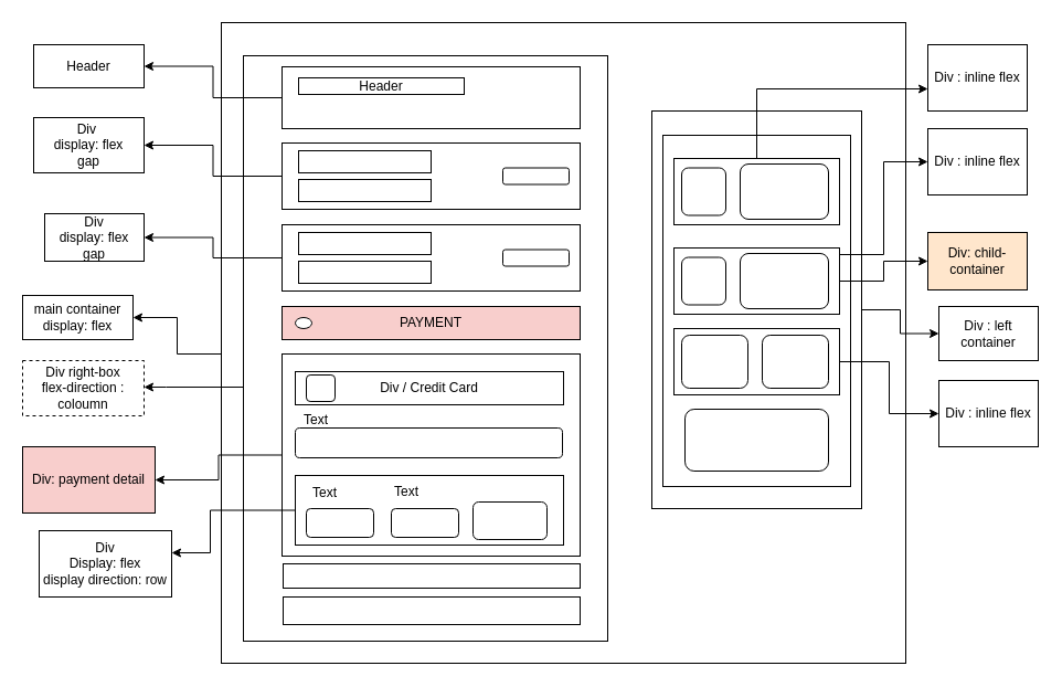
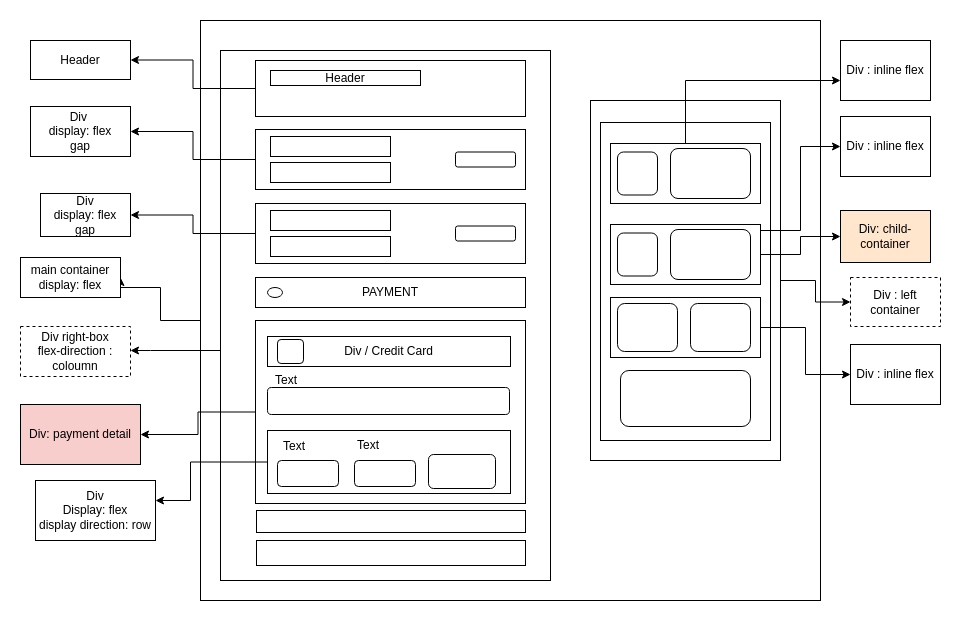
  <mxCell id="0" />
  <mxCell id="1" parent="0" />
  <mxCell id="2" value="" style="edgeStyle=orthogonalEdgeStyle;rounded=0;orthogonalLoop=1;jettySize=auto;html=1;entryX=1;entryY=0.5;entryDx=0;entryDy=0;" parent="1" source="3" edge="1" target="4"><mxGeometry relative="1" as="geometry"><mxPoint x="120" y="325" as="targetPoint" /><Array as="points"><mxPoint x="160" y="320" /><mxPoint x="160" y="287" /></Array></mxGeometry></mxCell>
  <mxCell id="3" value="" style="rounded=0;whiteSpace=wrap;html=1;" parent="1" vertex="1"><mxGeometry x="200" y="20" width="620" height="580" as="geometry" /></mxCell>
- <mxCell id="4" value="main container&lt;br&gt;display: flex" style="rounded=0;whiteSpace=wrap;html=1;" parent="1" vertex="1"><mxGeometry x="20" y="267" width="100" height="40" as="geometry" /></mxCell>
+ <mxCell id="4" value="main container&lt;br&gt;display: flex" style="rounded=0;whiteSpace=wrap;html=1;" parent="1" vertex="1"><mxGeometry x="20" y="257" width="100" height="40" as="geometry" /></mxCell>
  <mxCell id="5" style="edgeStyle=orthogonalEdgeStyle;rounded=0;orthogonalLoop=1;jettySize=auto;html=1;" parent="1" source="6" target="11" edge="1"><mxGeometry relative="1" as="geometry"><mxPoint x="150" y="410" as="targetPoint" /><Array as="points"><mxPoint x="150" y="350" /><mxPoint x="150" y="350" /></Array></mxGeometry></mxCell>
  <mxCell id="6" value="" style="rounded=0;whiteSpace=wrap;html=1;" parent="1" vertex="1"><mxGeometry x="220" y="50" width="330" height="530" as="geometry" /></mxCell>
  <mxCell id="7" style="edgeStyle=orthogonalEdgeStyle;rounded=0;orthogonalLoop=1;jettySize=auto;html=1;entryX=0;entryY=0.5;entryDx=0;entryDy=0;" edge="1" parent="1" source="8" target="45"><mxGeometry relative="1" as="geometry" /></mxCell>
  <mxCell id="8" value="" style="rounded=0;whiteSpace=wrap;html=1;" parent="1" vertex="1"><mxGeometry x="590" y="100" width="190" height="360" as="geometry" /></mxCell>
  <mxCell id="9" style="edgeStyle=orthogonalEdgeStyle;rounded=0;orthogonalLoop=1;jettySize=auto;html=1;entryX=1;entryY=0.5;entryDx=0;entryDy=0;" edge="1" parent="1" source="10" target="26"><mxGeometry relative="1" as="geometry" /></mxCell>
  <mxCell id="10" value="" style="rounded=0;whiteSpace=wrap;html=1;" parent="1" vertex="1"><mxGeometry x="255" y="60" width="270" height="56" as="geometry" /></mxCell>
  <mxCell id="11" value="Div right-box&lt;br&gt;flex-direction : coloumn" style="rounded=0;whiteSpace=wrap;html=1;dashed=1;" parent="1" vertex="1"><mxGeometry x="20" y="326" width="110" height="50" as="geometry" /></mxCell>
  <mxCell id="12" style="edgeStyle=orthogonalEdgeStyle;rounded=0;orthogonalLoop=1;jettySize=auto;html=1;" parent="1" source="13" target="14" edge="1"><mxGeometry relative="1" as="geometry"><mxPoint x="170" y="220" as="targetPoint" /></mxGeometry></mxCell>
  <mxCell id="13" value="" style="rounded=0;whiteSpace=wrap;html=1;" parent="1" vertex="1"><mxGeometry x="255" y="129" width="270" height="60" as="geometry" /></mxCell>
  <mxCell id="14" value="Div&amp;nbsp;&lt;br&gt;display: flex&lt;br&gt;gap" style="rounded=0;whiteSpace=wrap;html=1;" parent="1" vertex="1"><mxGeometry x="30" y="106" width="100" height="50" as="geometry" /></mxCell>
  <mxCell id="15" value="" style="rounded=0;whiteSpace=wrap;html=1;" parent="1" vertex="1"><mxGeometry x="270" y="136" width="120" height="20" as="geometry" /></mxCell>
  <mxCell id="16" value="" style="rounded=1;whiteSpace=wrap;html=1;" parent="1" vertex="1"><mxGeometry x="455" y="151.5" width="60" height="15" as="geometry" /></mxCell>
  <mxCell id="17" value="" style="rounded=0;whiteSpace=wrap;html=1;" parent="1" vertex="1"><mxGeometry x="270" y="162" width="120" height="20" as="geometry" /></mxCell>
  <mxCell id="18" style="edgeStyle=orthogonalEdgeStyle;rounded=0;orthogonalLoop=1;jettySize=auto;html=1;" parent="1" source="19" target="23" edge="1"><mxGeometry relative="1" as="geometry"><mxPoint x="160" y="260" as="targetPoint" /></mxGeometry></mxCell>
  <mxCell id="19" value="" style="rounded=0;whiteSpace=wrap;html=1;" parent="1" vertex="1"><mxGeometry x="255" y="203" width="270" height="60" as="geometry" /></mxCell>
  <mxCell id="20" value="" style="rounded=0;whiteSpace=wrap;html=1;" parent="1" vertex="1"><mxGeometry x="270" y="210" width="120" height="20" as="geometry" /></mxCell>
  <mxCell id="21" value="" style="rounded=1;whiteSpace=wrap;html=1;" parent="1" vertex="1"><mxGeometry x="455" y="225.5" width="60" height="15" as="geometry" /></mxCell>
  <mxCell id="22" value="" style="rounded=0;whiteSpace=wrap;html=1;" parent="1" vertex="1"><mxGeometry x="270" y="236" width="120" height="20" as="geometry" /></mxCell>
  <mxCell id="23" value="Div&lt;br&gt;display: flex&lt;br&gt;gap" style="rounded=0;whiteSpace=wrap;html=1;" parent="1" vertex="1"><mxGeometry x="40" y="193" width="90" height="43" as="geometry" /></mxCell>
- <mxCell id="24" value="PAYMENT" style="rounded=0;whiteSpace=wrap;html=1;fillColor=#f8cecc;" parent="1" vertex="1"><mxGeometry x="255" y="277" width="270" height="30" as="geometry" /></mxCell>
+ <mxCell id="24" value="PAYMENT" style="rounded=0;whiteSpace=wrap;html=1;" parent="1" vertex="1"><mxGeometry x="255" y="277" width="270" height="30" as="geometry" /></mxCell>
  <mxCell id="25" value="Header" style="rounded=0;whiteSpace=wrap;html=1;" vertex="1" parent="1"><mxGeometry x="270" y="70" width="150" height="15" as="geometry" /></mxCell>
  <mxCell id="26" value="Header" style="rounded=0;whiteSpace=wrap;html=1;" vertex="1" parent="1"><mxGeometry x="30" width="100" height="39" as="geometry" y="40" /></mxCell>
  <mxCell id="27" value="" style="ellipse;whiteSpace=wrap;html=1;" vertex="1" parent="1"><mxGeometry x="267" y="287" width="15" height="10" as="geometry" /></mxCell>
  <mxCell id="28" style="edgeStyle=orthogonalEdgeStyle;rounded=0;orthogonalLoop=1;jettySize=auto;html=1;entryX=1;entryY=0.5;entryDx=0;entryDy=0;" edge="1" parent="1" source="29" target="34"><mxGeometry relative="1" as="geometry" /></mxCell>
  <mxCell id="29" value="" style="rounded=0;whiteSpace=wrap;html=1;" vertex="1" parent="1"><mxGeometry x="255" y="320" width="270" height="183" as="geometry" /></mxCell>
  <mxCell id="30" value="" style="rounded=0;whiteSpace=wrap;html=1;" vertex="1" parent="1"><mxGeometry x="256" y="510" width="269" height="22" as="geometry" /></mxCell>
  <mxCell id="31" value="" style="rounded=0;whiteSpace=wrap;html=1;" vertex="1" parent="1"><mxGeometry x="256" y="540" width="269" height="25" as="geometry" /></mxCell>
  <mxCell id="32" value="Div / Credit Card" style="rounded=0;whiteSpace=wrap;html=1;" vertex="1" parent="1"><mxGeometry x="267" y="336" width="243" height="30" as="geometry" /></mxCell>
  <mxCell id="33" value="Text" style="text;html=1;strokeColor=none;fillColor=none;align=center;verticalAlign=middle;whiteSpace=wrap;rounded=0;" vertex="1" parent="1"><mxGeometry x="256" y="365" width="60" height="30" as="geometry" /></mxCell>
  <mxCell id="34" value="Div: payment detail" style="rounded=0;whiteSpace=wrap;html=1;fillColor=#f8cecc;" vertex="1" parent="1"><mxGeometry x="20" y="404" width="120" height="60" as="geometry" /></mxCell>
  <mxCell id="35" value="" style="rounded=1;whiteSpace=wrap;html=1;" vertex="1" parent="1"><mxGeometry x="277" y="339" width="26" height="24" as="geometry" /></mxCell>
  <mxCell id="36" value="" style="rounded=1;whiteSpace=wrap;html=1;" vertex="1" parent="1"><mxGeometry x="267" y="387" width="242" height="27" as="geometry" /></mxCell>
  <mxCell id="37" style="edgeStyle=orthogonalEdgeStyle;rounded=0;orthogonalLoop=1;jettySize=auto;html=1;" edge="1" parent="1" source="38" target="39"><mxGeometry relative="1" as="geometry"><mxPoint x="150" y="480" as="targetPoint" /><Array as="points"><mxPoint x="190" y="462" /><mxPoint x="190" y="500" /></Array></mxGeometry></mxCell>
  <mxCell id="38" value="" style="rounded=0;whiteSpace=wrap;html=1;" vertex="1" parent="1"><mxGeometry x="267" y="430" width="243" height="63" as="geometry" /></mxCell>
  <mxCell id="39" value="Div&lt;br&gt;Display: flex&lt;br&gt;display direction: row" style="rounded=0;whiteSpace=wrap;html=1;" vertex="1" parent="1"><mxGeometry x="35" y="480" width="120" height="60" as="geometry" /></mxCell>
  <mxCell id="40" value="" style="rounded=1;whiteSpace=wrap;html=1;" vertex="1" parent="1"><mxGeometry x="277" y="460" width="61" height="26" as="geometry" /></mxCell>
  <mxCell id="41" value="Text" style="text;html=1;strokeColor=none;fillColor=none;align=center;verticalAlign=middle;whiteSpace=wrap;rounded=0;" vertex="1" parent="1"><mxGeometry x="264" y="434" width="60" height="24" as="geometry" /></mxCell>
  <mxCell id="42" value="" style="rounded=1;whiteSpace=wrap;html=1;" vertex="1" parent="1"><mxGeometry x="354" y="460" width="61" height="26" as="geometry" /></mxCell>
  <mxCell id="43" value="" style="rounded=1;whiteSpace=wrap;html=1;" vertex="1" parent="1"><mxGeometry x="428" y="454" width="67" height="34" as="geometry" /></mxCell>
  <mxCell id="44" value="Text" style="text;html=1;strokeColor=none;fillColor=none;align=center;verticalAlign=middle;whiteSpace=wrap;rounded=0;" vertex="1" parent="1"><mxGeometry x="338" y="430" width="60" height="30" as="geometry" /></mxCell>
- <mxCell id="45" value="Div : left container" style="rounded=0;whiteSpace=wrap;html=1;" vertex="1" parent="1"><mxGeometry x="850" y="277" width="90" height="49" as="geometry" /></mxCell>
+ <mxCell id="45" value="Div : left container" style="rounded=0;whiteSpace=wrap;html=1;dashed=1;" vertex="1" parent="1"><mxGeometry x="850" y="277" width="90" height="49" as="geometry" /></mxCell>
  <mxCell id="46" value="" style="rounded=0;whiteSpace=wrap;html=1;" vertex="1" parent="1"><mxGeometry x="600" y="122" width="170" height="318" as="geometry" /></mxCell>
  <mxCell id="47" value="Div: child-container" style="rounded=0;whiteSpace=wrap;html=1;fillColor=#ffe6cc;" vertex="1" parent="1"><mxGeometry x="840" y="210" width="90" height="52" as="geometry" /></mxCell>
  <mxCell id="48" style="edgeStyle=orthogonalEdgeStyle;rounded=0;orthogonalLoop=1;jettySize=auto;html=1;" edge="1" parent="1" source="49" target="58"><mxGeometry relative="1" as="geometry"><mxPoint x="840" y="150" as="targetPoint" /><Array as="points"><mxPoint x="685" y="80" /></Array></mxGeometry></mxCell>
  <mxCell id="49" value="" style="rounded=0;whiteSpace=wrap;html=1;" vertex="1" parent="1"><mxGeometry x="610" y="143" width="150" height="60" as="geometry" /></mxCell>
  <mxCell id="50" value="" style="rounded=1;whiteSpace=wrap;html=1;" vertex="1" parent="1"><mxGeometry x="620" y="370" width="130" height="56" as="geometry" /></mxCell>
  <mxCell id="51" value="" style="rounded=1;whiteSpace=wrap;html=1;" vertex="1" parent="1"><mxGeometry x="617" y="151.5" width="40" height="43" as="geometry" /></mxCell>
  <mxCell id="52" value="" style="rounded=1;whiteSpace=wrap;html=1;" vertex="1" parent="1"><mxGeometry x="670" y="148" width="80" height="50" as="geometry" /></mxCell>
  <mxCell id="53" style="edgeStyle=orthogonalEdgeStyle;rounded=0;orthogonalLoop=1;jettySize=auto;html=1;entryX=0;entryY=0.5;entryDx=0;entryDy=0;" edge="1" parent="1" source="55" target="59"><mxGeometry relative="1" as="geometry"><Array as="points"><mxPoint x="800" y="230" /><mxPoint x="800" y="146" /></Array></mxGeometry></mxCell>
  <mxCell id="54" value="" style="edgeStyle=orthogonalEdgeStyle;rounded=0;orthogonalLoop=1;jettySize=auto;html=1;" edge="1" parent="1" source="55" target="47"><mxGeometry relative="1" as="geometry" /></mxCell>
  <mxCell id="55" value="" style="rounded=0;whiteSpace=wrap;html=1;" vertex="1" parent="1"><mxGeometry x="610" y="224" width="150" height="60" as="geometry" /></mxCell>
  <mxCell id="56" value="" style="rounded=1;whiteSpace=wrap;html=1;" vertex="1" parent="1"><mxGeometry x="617" y="232.5" width="40" height="43" as="geometry" /></mxCell>
  <mxCell id="57" value="" style="rounded=1;whiteSpace=wrap;html=1;" vertex="1" parent="1"><mxGeometry x="670" y="229" width="80" height="50" as="geometry" /></mxCell>
  <mxCell id="58" value="Div : inline flex" style="rounded=0;whiteSpace=wrap;html=1;" vertex="1" parent="1"><mxGeometry x="840" width="90" height="60" as="geometry" y="40" /></mxCell>
  <mxCell id="59" value="Div : inline flex" style="rounded=0;whiteSpace=wrap;html=1;" vertex="1" parent="1"><mxGeometry x="840" y="116" width="90" height="60" as="geometry" /></mxCell>
  <mxCell id="60" value="" style="edgeStyle=orthogonalEdgeStyle;rounded=0;orthogonalLoop=1;jettySize=auto;html=1;" edge="1" parent="1" source="61" target="64"><mxGeometry relative="1" as="geometry" /></mxCell>
  <mxCell id="61" value="" style="rounded=0;whiteSpace=wrap;html=1;" vertex="1" parent="1"><mxGeometry x="610" y="297" width="150" height="60" as="geometry" /></mxCell>
  <mxCell id="62" value="" style="rounded=1;whiteSpace=wrap;html=1;" vertex="1" parent="1"><mxGeometry x="617" y="303" width="60" height="48" as="geometry" /></mxCell>
  <mxCell id="63" value="" style="rounded=1;whiteSpace=wrap;html=1;" vertex="1" parent="1"><mxGeometry x="690" y="303" width="60" height="48" as="geometry" /></mxCell>
  <mxCell id="64" value="Div : inline flex" style="rounded=0;whiteSpace=wrap;html=1;" vertex="1" parent="1"><mxGeometry x="850" y="344" width="90" height="60" as="geometry" /></mxCell>
